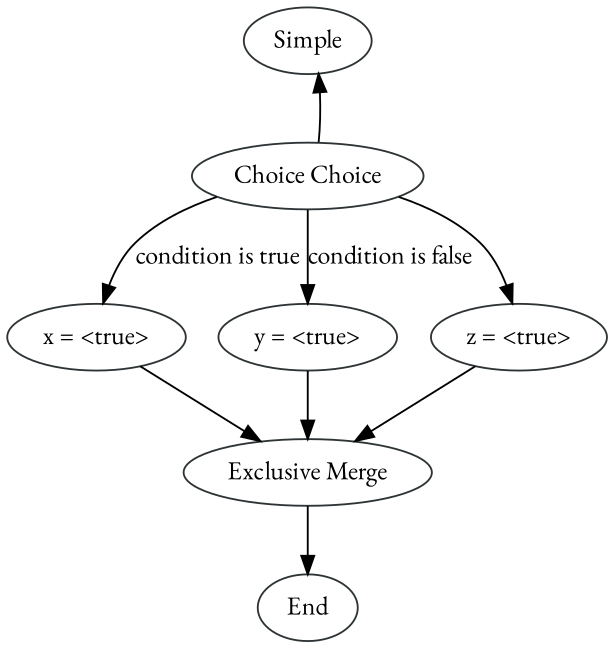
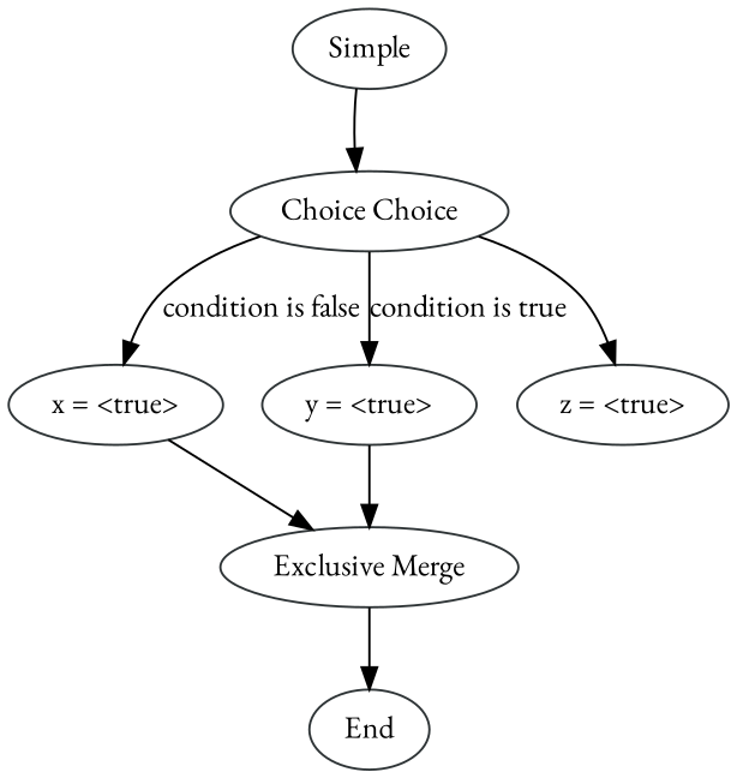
  digraph {
    fontname="EB Garamond"
    node [color="#2e3436" fontname="EB Garamond"]
    edge [fontname="EB Garamond"]
    n1 [label=Simple]
    n2 [label="Choice Choice"]
    n3 [label="x = <true>"]
    n4 [label="y = <true>"]
    n5 [label="z = <true>"]
    n6 [label="Exclusive Merge"]
    n7 [label=End]
-   n2 -> n1
-   n2 -> n3 [label="condition is true"]
-   n2 -> n4 [label="condition is false"]
+   n1 -> n2
+   n2 -> n3 [label="condition is false"]
+   n2 -> n4 [label="condition is true"]
    n2 -> n5
    n3 -> n6
    n4 -> n6
-   n5 -> n6
    n6 -> n7
  }
